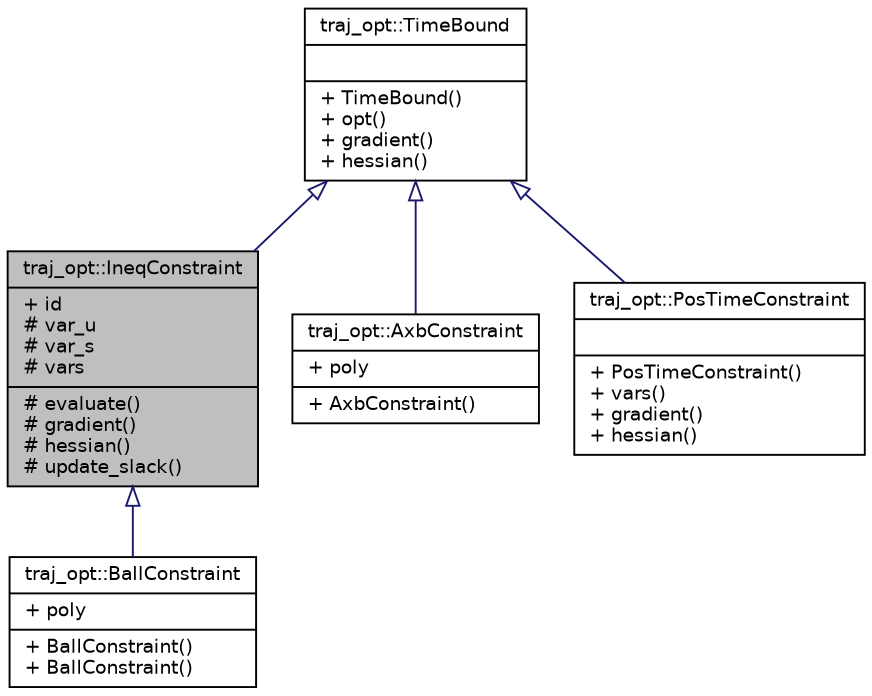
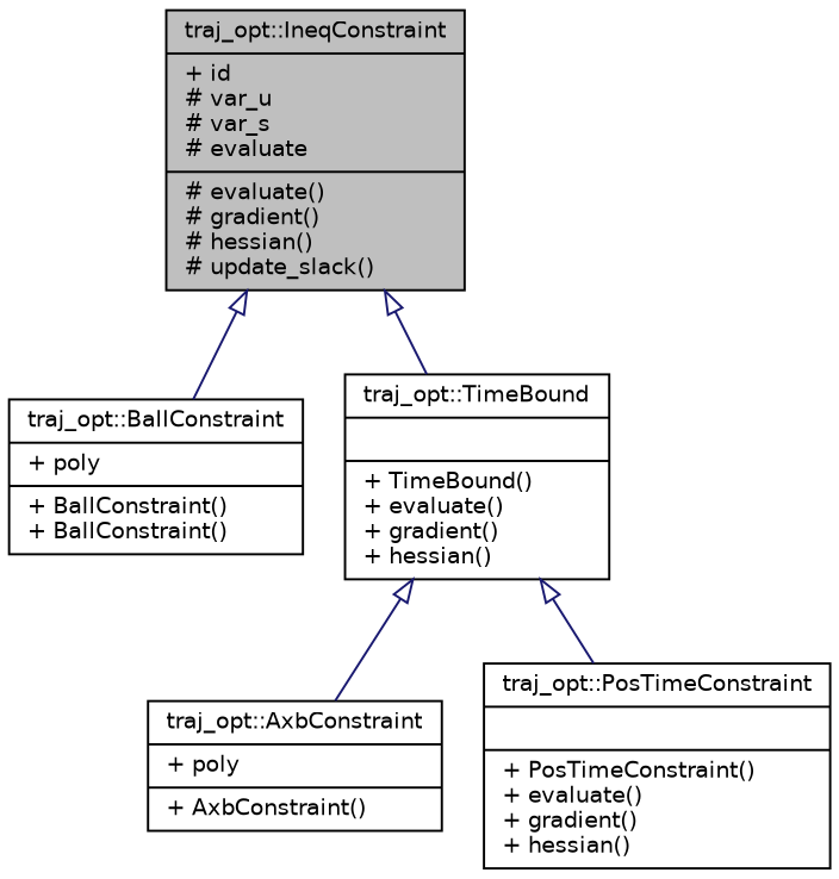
  digraph {
    node [color=black fillcolor=white fontname=Helvetica fontsize=10 shape=record style=filled]
    edge [arrowtail=onormal color=midnightblue dir=back fontname=Helvetica fontsize=10 labelfontname=Helvetica labelfontsize=10 style=solid]
-   n1 [fillcolor=grey75 fontcolor=black height=0.2 label="{traj_opt::IneqConstraint\n|+ id\l# var_u\l# var_s\l# vars\l|# evaluate()\l# gradient()\l# hessian()\l# update_slack()\l}" width=0.4]
+   n1 [fillcolor=grey75 fontcolor=black height=0.2 label="{traj_opt::IneqConstraint\n|+ id\l# var_u\l# var_s\l# evaluate\l|# evaluate()\l# gradient()\l# hessian()\l# update_slack()\l}" width=0.4]
    n2 [height=0.2 label="{traj_opt::BallConstraint\n|+ poly\l|+ BallConstraint()\l+ BallConstraint()\l}" width=0.4]
-   n3 [height=0.2 label="{traj_opt::TimeBound\n||+ TimeBound()\l+ opt()\l+ gradient()\l+ hessian()\l}" width=0.4]
+   n3 [height=0.2 label="{traj_opt::TimeBound\n||+ TimeBound()\l+ evaluate()\l+ gradient()\l+ hessian()\l}" width=0.4]
    n4 [height=0.2 label="{traj_opt::AxbConstraint\n|+ poly\l|+ AxbConstraint()\l}" width=0.4]
-   n5 [height=0.2 label="{traj_opt::PosTimeConstraint\n||+ PosTimeConstraint()\l+ vars()\l+ gradient()\l+ hessian()\l}" width=0.4]
+   n5 [height=0.2 label="{traj_opt::PosTimeConstraint\n||+ PosTimeConstraint()\l+ evaluate()\l+ gradient()\l+ hessian()\l}" width=0.4]
    n1 -> n2
-   n3 -> n1
+   n1 -> n3
    n3 -> n4
    n3 -> n5
  }
